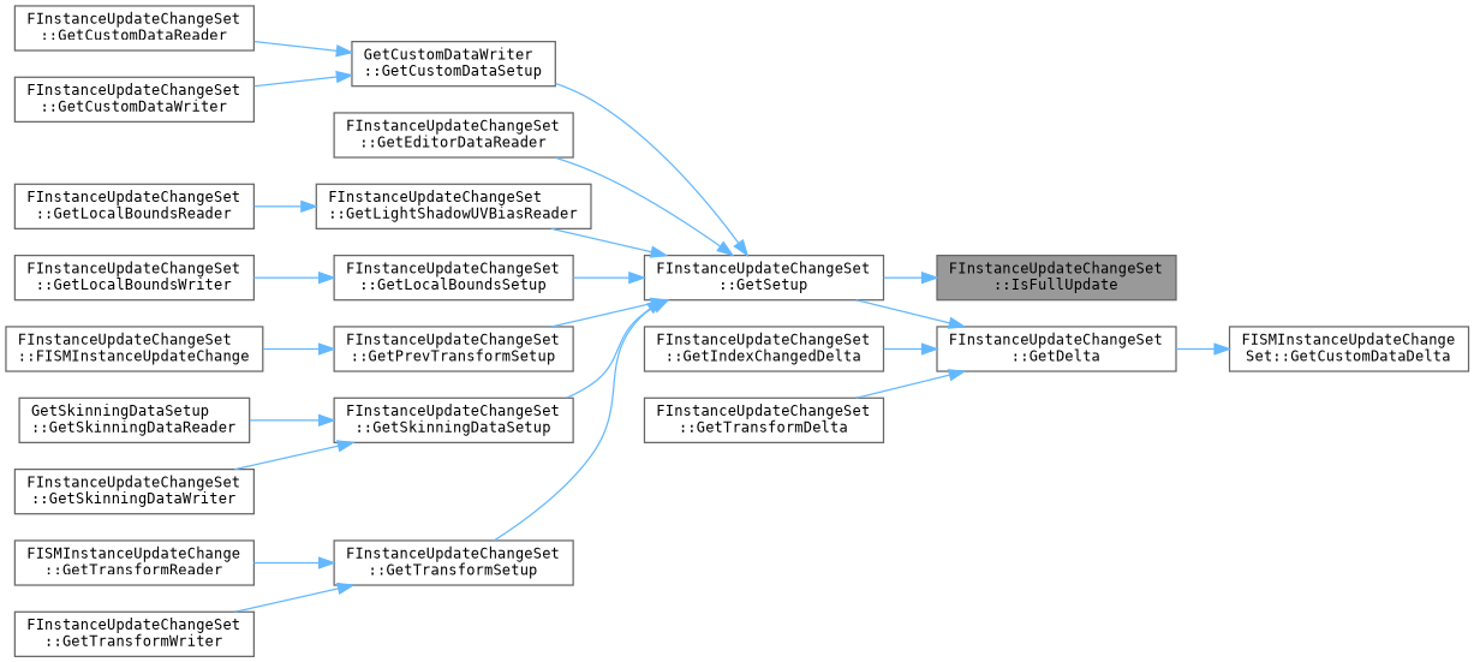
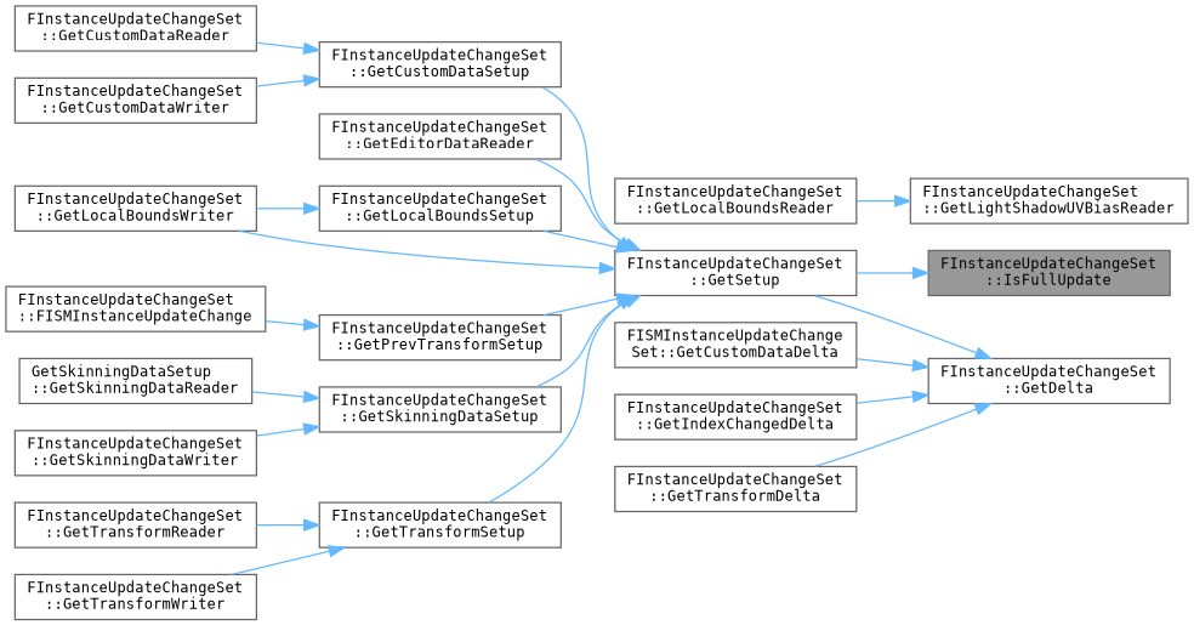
  digraph {
    fontname="DejaVu Sans Mono"
    rankdir=RL
    node [color=grey40 fillcolor=white fontname="DejaVu Sans Mono" fontsize=10 shape=box style=filled]
    edge [color=steelblue1 dir=back fontname="DejaVu Sans Mono" fontsize=10 labelfontname=Helvetica labelfontsize=10 style=solid]
    n1 [color=gray40 fillcolor=grey60 fontcolor=black height=0.2 label="FInstanceUpdateChangeSet\l::IsFullUpdate" width=0.4]
    n2 [height=0.2 label="FInstanceUpdateChangeSet\l::GetSetup" width=0.4]
    n3 [height=0.2 label="FInstanceUpdateChangeSet\l::GetDelta" width=0.4]
    n4 [height=0.2 label="FISMInstanceUpdateChange\lSet::GetCustomDataDelta" width=0.4]
    n5 [height=0.2 label="FInstanceUpdateChangeSet\l::GetIndexChangedDelta" width=0.4]
    n6 [height=0.2 label="FInstanceUpdateChangeSet\l::GetTransformDelta" width=0.4]
-   n7 [height=0.2 label="GetCustomDataWriter\l::GetCustomDataSetup" width=0.4]
+   n7 [height=0.2 label="FInstanceUpdateChangeSet\l::GetCustomDataSetup" width=0.4]
    n8 [height=0.2 label="FInstanceUpdateChangeSet\l::GetEditorDataReader" width=0.4]
    n9 [height=0.2 label="FInstanceUpdateChangeSet\l::GetLightShadowUVBiasReader" width=0.4]
    n10 [height=0.2 label="FInstanceUpdateChangeSet\l::GetLocalBoundsSetup" width=0.4]
    n11 [height=0.2 label="FInstanceUpdateChangeSet\l::GetPrevTransformSetup" width=0.4]
    n12 [height=0.2 label="FInstanceUpdateChangeSet\l::GetSkinningDataSetup" width=0.4]
    n13 [height=0.2 label="FInstanceUpdateChangeSet\l::GetTransformSetup" width=0.4]
    n14 [height=0.2 label="FInstanceUpdateChangeSet\l::GetCustomDataReader" width=0.4]
    n15 [height=0.2 label="FInstanceUpdateChangeSet\l::GetCustomDataWriter" width=0.4]
    n16 [height=0.2 label="FInstanceUpdateChangeSet\l::GetLocalBoundsReader" width=0.4]
    n17 [height=0.2 label="FInstanceUpdateChangeSet\l::GetLocalBoundsWriter" width=0.4]
    n18 [height=0.2 label="FInstanceUpdateChangeSet\l::FISMInstanceUpdateChange" width=0.4]
    n19 [height=0.2 label="GetSkinningDataSetup\l::GetSkinningDataReader" width=0.4]
    n20 [height=0.2 label="FInstanceUpdateChangeSet\l::GetSkinningDataWriter" width=0.4]
-   n21 [height=0.2 label="FISMInstanceUpdateChange\l::GetTransformReader" width=0.4]
+   n21 [height=0.2 label="FInstanceUpdateChangeSet\l::GetTransformReader" width=0.4]
    n22 [height=0.2 label="FInstanceUpdateChangeSet\l::GetTransformWriter" width=0.4]
    n1 -> n2
    n2 -> n7
    n2 -> n8
-   n2 -> n9
+   n2 -> n17
    n2 -> n10
    n2 -> n11
    n2 -> n12
    n2 -> n13
    n3 -> n2
-   n4 -> n3
+   n3 -> n4
    n3 -> n5
    n3 -> n6
    n7 -> n14
    n7 -> n15
    n9 -> n16
    n10 -> n17
    n11 -> n18
    n12 -> n19
    n12 -> n20
    n13 -> n21
    n13 -> n22
  }
